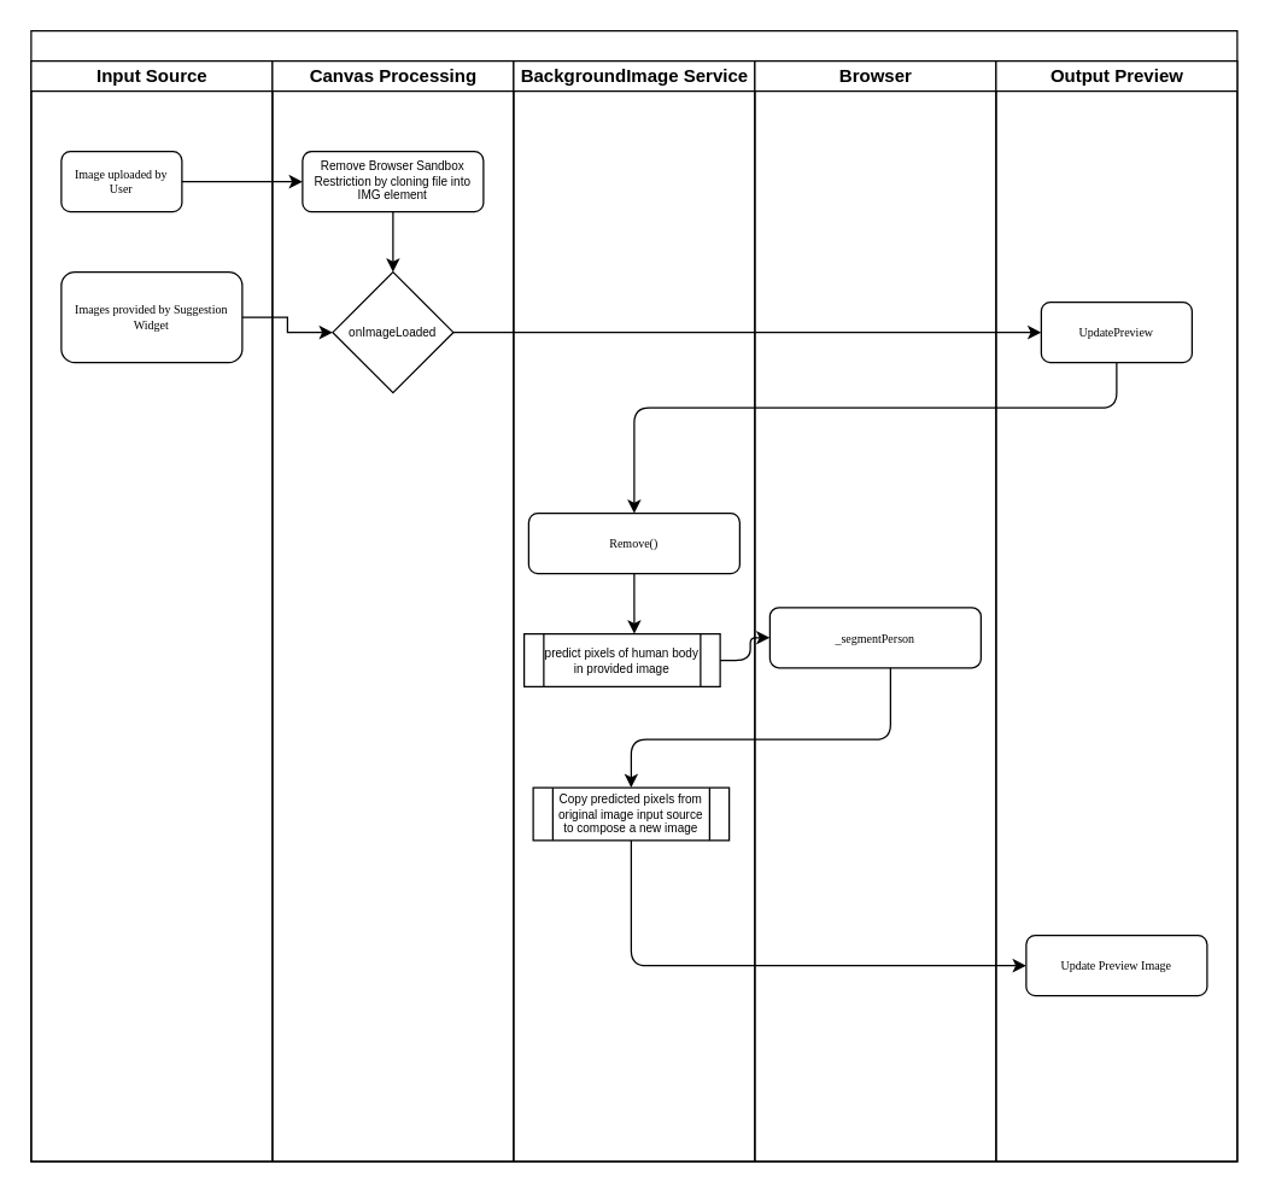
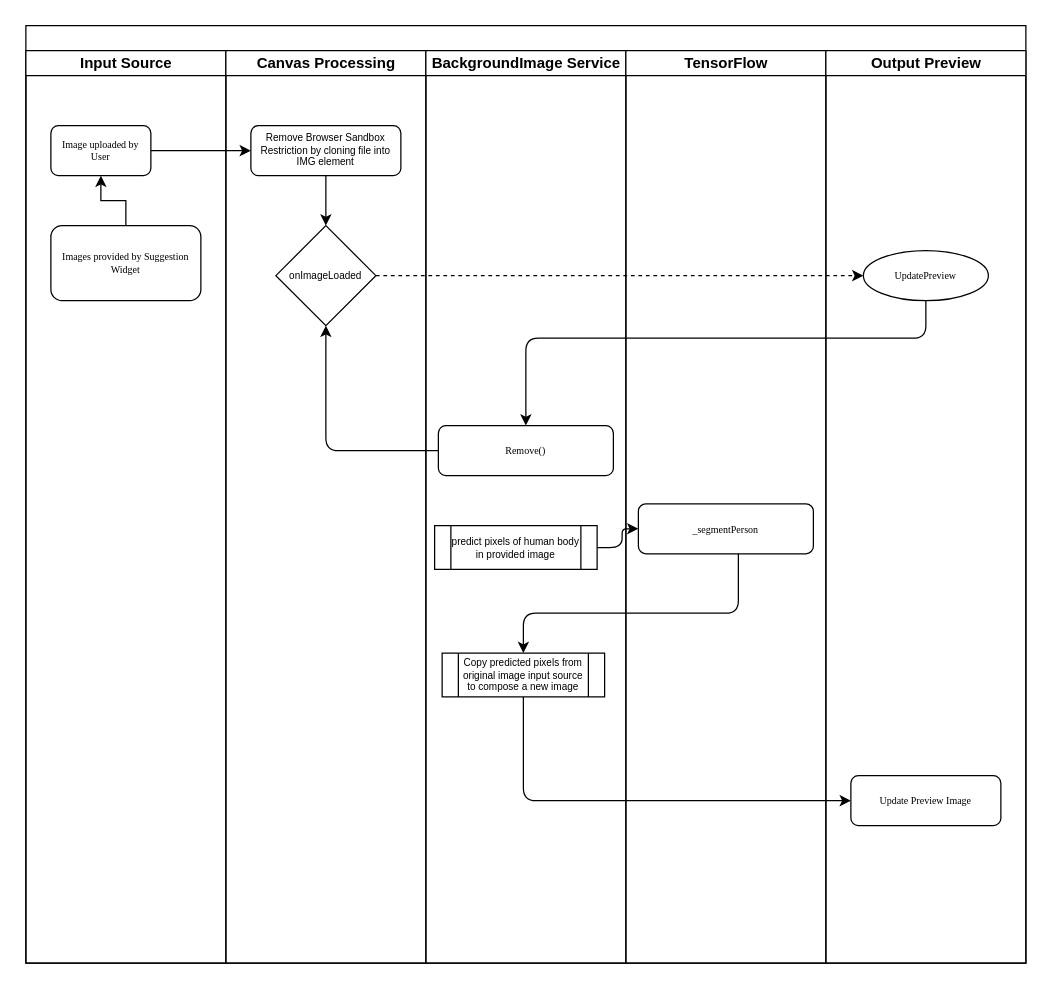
  <mxCell id="0" />
  <mxCell id="1" parent="0" />
  <mxCell id="2" value="&lt;table&gt;&lt;tbody&gt;&lt;tr&gt;&lt;td&gt;&lt;br&gt;&lt;/td&gt;&lt;td&gt;&lt;br&gt;&lt;/td&gt;&lt;td&gt;&lt;br&gt;&lt;/td&gt;&lt;td&gt;&lt;br&gt;&lt;/td&gt;&lt;/tr&gt;&lt;/tbody&gt;&lt;/table&gt;" style="swimlane;html=1;childLayout=stackLayout;startSize=20;rounded=0;shadow=0;labelBackgroundColor=none;strokeWidth=1;fontFamily=Verdana;fontSize=8;align=center;" parent="1" vertex="1"><mxGeometry x="20" y="20" width="800" height="750" as="geometry" /></mxCell>
  <mxCell id="3" value="Input Source" style="swimlane;html=1;startSize=20;" parent="2" vertex="1"><mxGeometry y="20" width="160" height="730" as="geometry"><mxRectangle y="20" width="30" height="730" as="alternateBounds" /></mxGeometry></mxCell>
  <mxCell id="4" value="Images provided by Suggestion Widget" style="rounded=1;whiteSpace=wrap;html=1;shadow=0;labelBackgroundColor=none;strokeWidth=1;fontFamily=Verdana;fontSize=8;align=center;" parent="3" vertex="1"><mxGeometry x="20" y="140" width="120" height="60" as="geometry" /></mxCell>
  <mxCell id="5" value="Image uploaded by User" style="rounded=1;whiteSpace=wrap;html=1;shadow=0;labelBackgroundColor=none;strokeWidth=1;fontFamily=Verdana;fontSize=8;align=center;" parent="3" vertex="1"><mxGeometry x="20" y="60" width="80" height="40" as="geometry" /></mxCell>
  <mxCell id="6" value="Canvas Processing" style="swimlane;html=1;startSize=20;" parent="2" vertex="1"><mxGeometry x="160" y="20" width="160" height="730" as="geometry" /></mxCell>
  <mxCell id="7" style="edgeStyle=orthogonalEdgeStyle;rounded=0;orthogonalLoop=1;jettySize=auto;html=1;exitX=0.5;exitY=1;exitDx=0;exitDy=0;entryX=0.5;entryY=0;entryDx=0;entryDy=0;fontSize=8;" edge="1" parent="6" source="8" target="9"><mxGeometry relative="1" as="geometry" /></mxCell>
  <mxCell id="8" value="Remove Browser Sandbox Restriction by cloning file into IMG element" style="rounded=1;whiteSpace=wrap;html=1;fontSize=8;" vertex="1" parent="6"><mxGeometry x="20" y="60" width="120" height="40" as="geometry" /></mxCell>
  <mxCell id="9" value="onImageLoaded" style="rhombus;whiteSpace=wrap;html=1;fontSize=8;" vertex="1" parent="6"><mxGeometry x="40" y="140" width="80" height="80" as="geometry" /></mxCell>
  <mxCell id="10" value="BackgroundImage Service" style="swimlane;html=1;startSize=20;" parent="2" vertex="1"><mxGeometry x="320" y="20" width="160" height="730" as="geometry" /></mxCell>
- <mxCell id="11" style="edgeStyle=orthogonalEdgeStyle;rounded=1;orthogonalLoop=1;jettySize=auto;html=1;entryX=0.562;entryY=0;entryDx=0;entryDy=0;entryPerimeter=0;fontSize=8;" edge="1" parent="10" source="12" target="13"><mxGeometry relative="1" as="geometry" /></mxCell>
+ <mxCell id="11" style="edgeStyle=orthogonalEdgeStyle;rounded=1;orthogonalLoop=1;jettySize=auto;html=1;fontSize=8;" edge="1" parent="10" source="12" target="9"><mxGeometry relative="1" as="geometry" /></mxCell>
  <mxCell id="12" value="Remove()" style="rounded=1;whiteSpace=wrap;html=1;shadow=0;labelBackgroundColor=none;strokeWidth=1;fontFamily=Verdana;fontSize=8;align=center;" vertex="1" parent="10"><mxGeometry x="10" y="300" width="140" height="40" as="geometry" /></mxCell>
  <mxCell id="13" value="predict pixels of human body in provided image" style="shape=process;whiteSpace=wrap;html=1;backgroundOutline=1;fontSize=8;" vertex="1" parent="10"><mxGeometry x="7" y="380" width="130" height="35" as="geometry" /></mxCell>
  <mxCell id="14" value="Copy predicted pixels from original image input source to compose a new image" style="shape=process;whiteSpace=wrap;html=1;backgroundOutline=1;fontSize=8;" vertex="1" parent="10"><mxGeometry x="13" y="482" width="130" height="35" as="geometry" /></mxCell>
- <mxCell id="15" value="Browser" style="swimlane;html=1;startSize=20;" parent="2" vertex="1"><mxGeometry x="480" y="20" width="160" height="730" as="geometry" /></mxCell>
+ <mxCell id="15" value="TensorFlow" style="swimlane;html=1;startSize=20;" parent="2" vertex="1"><mxGeometry x="480" y="20" width="160" height="730" as="geometry" /></mxCell>
  <mxCell id="16" style="edgeStyle=orthogonalEdgeStyle;rounded=1;html=1;labelBackgroundColor=none;startArrow=none;startFill=0;startSize=5;endArrow=classicThin;endFill=1;endSize=5;jettySize=auto;orthogonalLoop=1;strokeWidth=1;fontFamily=Verdana;fontSize=8" parent="15" edge="1"><mxGeometry relative="1" as="geometry"><mxPoint x="80" y="620" as="sourcePoint" /></mxGeometry></mxCell>
  <mxCell id="17" value="_segmentPerson" style="rounded=1;whiteSpace=wrap;html=1;shadow=0;labelBackgroundColor=none;strokeWidth=1;fontFamily=Verdana;fontSize=8;align=center;" vertex="1" parent="15"><mxGeometry x="10" y="362.5" width="140" height="40" as="geometry" /></mxCell>
  <mxCell id="18" value="Output Preview" style="swimlane;html=1;startSize=20;" parent="2" vertex="1"><mxGeometry x="640" y="20" width="160" height="730" as="geometry" /></mxCell>
- <mxCell id="19" value="UpdatePreview" style="rounded=1;whiteSpace=wrap;html=1;shadow=0;labelBackgroundColor=none;strokeWidth=1;fontFamily=Verdana;fontSize=8;align=center;" parent="18" vertex="1"><mxGeometry x="30" y="160" width="100" height="40" as="geometry" /></mxCell>
+ <mxCell id="19" value="UpdatePreview" style="ellipse;whiteSpace=wrap;html=1;shadow=0;labelBackgroundColor=none;strokeWidth=1;fontFamily=Verdana;fontSize=8;align=center;" parent="18" vertex="1"><mxGeometry x="30" y="160" width="100" height="40" as="geometry" /></mxCell>
  <mxCell id="20" value="Update Preview Image" style="rounded=1;whiteSpace=wrap;html=1;shadow=0;labelBackgroundColor=none;strokeWidth=1;fontFamily=Verdana;fontSize=8;align=center;" vertex="1" parent="18"><mxGeometry x="20" y="580" width="120" height="40" as="geometry" /></mxCell>
  <mxCell id="21" style="edgeStyle=orthogonalEdgeStyle;rounded=0;orthogonalLoop=1;jettySize=auto;html=1;exitX=1;exitY=0.5;exitDx=0;exitDy=0;entryX=0;entryY=0.5;entryDx=0;entryDy=0;" edge="1" parent="2" source="5" target="8"><mxGeometry relative="1" as="geometry" /></mxCell>
- <mxCell id="22" style="edgeStyle=orthogonalEdgeStyle;rounded=0;orthogonalLoop=1;jettySize=auto;html=1;entryX=0;entryY=0.5;entryDx=0;entryDy=0;fontSize=8;" edge="1" parent="2" source="4" target="9"><mxGeometry relative="1" as="geometry" /></mxCell>
+ <mxCell id="22" style="edgeStyle=orthogonalEdgeStyle;rounded=0;orthogonalLoop=1;jettySize=auto;html=1;fontSize=8;" edge="1" parent="2" source="4" target="5"><mxGeometry relative="1" as="geometry" /></mxCell>
  <mxCell id="23" style="edgeStyle=orthogonalEdgeStyle;rounded=1;orthogonalLoop=1;jettySize=auto;html=1;fontSize=8;" edge="1" parent="2" source="13" target="17"><mxGeometry relative="1" as="geometry" /></mxCell>
  <mxCell id="24" style="edgeStyle=orthogonalEdgeStyle;rounded=1;orthogonalLoop=1;jettySize=auto;html=1;entryX=0.5;entryY=0;entryDx=0;entryDy=0;fontSize=8;" edge="1" parent="2" source="17" target="14"><mxGeometry relative="1" as="geometry"><Array as="points"><mxPoint x="570" y="470" /><mxPoint x="398" y="470" /></Array></mxGeometry></mxCell>
  <mxCell id="25" style="edgeStyle=orthogonalEdgeStyle;rounded=1;orthogonalLoop=1;jettySize=auto;html=1;entryX=0;entryY=0.5;entryDx=0;entryDy=0;fontSize=8;" edge="1" parent="2" source="14" target="20"><mxGeometry relative="1" as="geometry"><Array as="points"><mxPoint x="398" y="620" /></Array></mxGeometry></mxCell>
- <mxCell id="26" style="edgeStyle=orthogonalEdgeStyle;rounded=1;orthogonalLoop=1;jettySize=auto;html=1;entryX=0;entryY=0.5;entryDx=0;entryDy=0;fontSize=8;" edge="1" parent="2" source="9" target="19"><mxGeometry relative="1" as="geometry" /></mxCell>
+ <mxCell id="26" style="edgeStyle=orthogonalEdgeStyle;rounded=1;orthogonalLoop=1;jettySize=auto;html=1;entryX=0;entryY=0.5;entryDx=0;entryDy=0;fontSize=8;dashed=1;" edge="1" parent="2" source="9" target="19"><mxGeometry relative="1" as="geometry" /></mxCell>
  <mxCell id="27" style="edgeStyle=orthogonalEdgeStyle;rounded=1;orthogonalLoop=1;jettySize=auto;html=1;entryX=0.5;entryY=0;entryDx=0;entryDy=0;fontSize=8;" edge="1" parent="2" source="19" target="12"><mxGeometry relative="1" as="geometry"><Array as="points"><mxPoint x="720" y="250" /><mxPoint x="400" y="250" /></Array></mxGeometry></mxCell>
